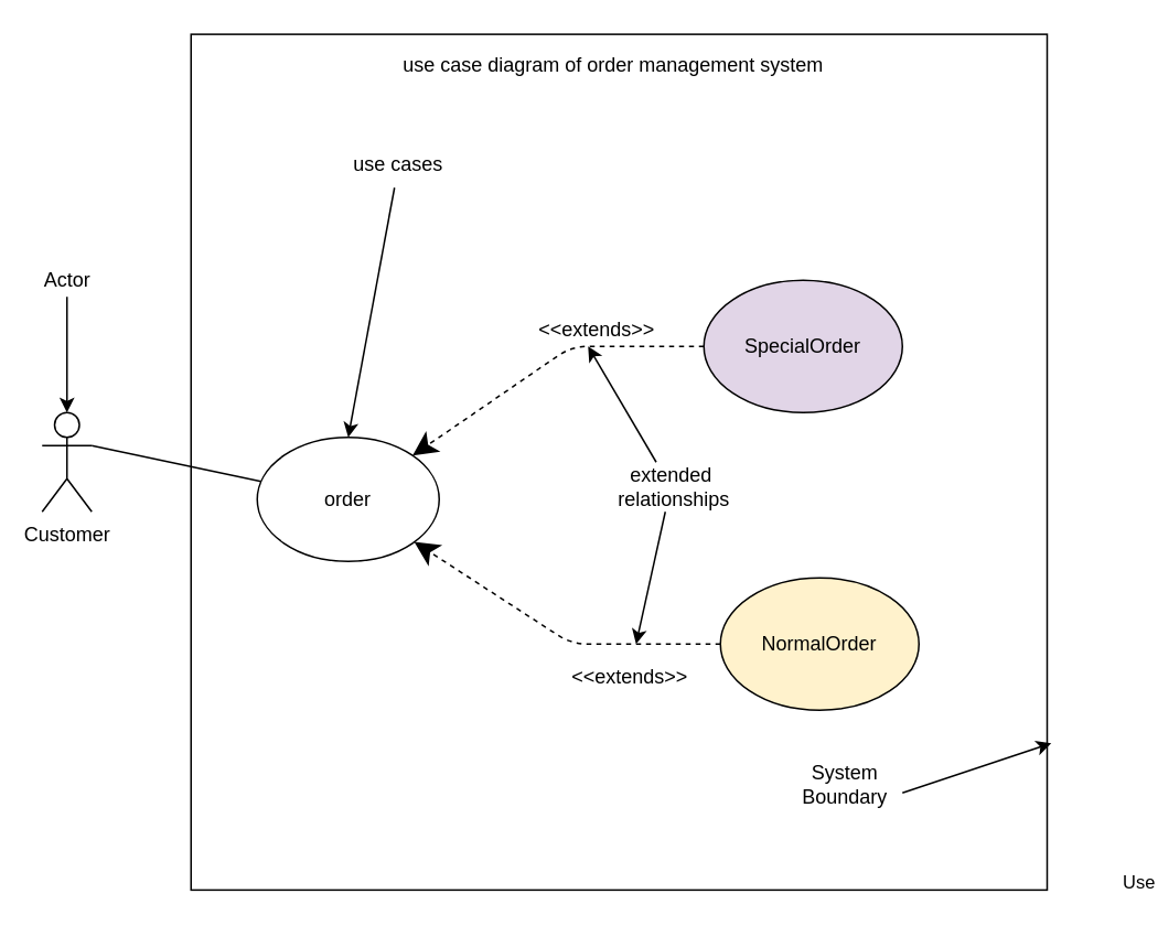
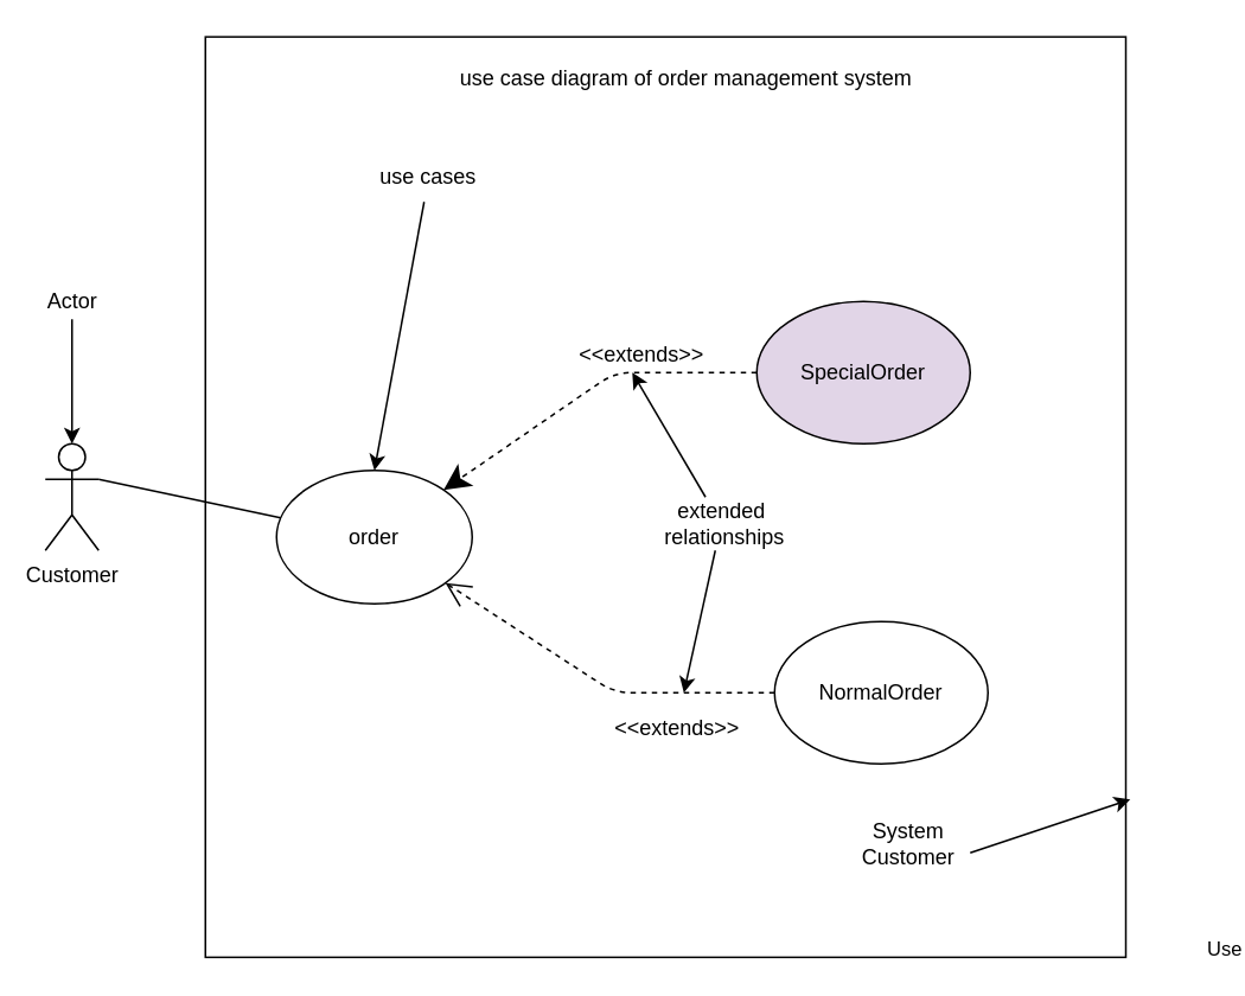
  <mxCell id="0" />
  <mxCell id="1" parent="0" />
  <mxCell id="2" value="Customer" style="shape=umlActor;verticalLabelPosition=bottom;labelBackgroundColor=#ffffff;verticalAlign=top;html=1;outlineConnect=0;" vertex="1" parent="1"><mxGeometry x="25" y="249" width="30" height="60" as="geometry" /></mxCell>
  <mxCell id="3" value="" style="whiteSpace=wrap;html=1;aspect=fixed;" vertex="1" parent="1"><mxGeometry x="115" y="20.25" width="517.5" height="517.5" as="geometry" /></mxCell>
  <mxCell id="4" value="order" style="ellipse;whiteSpace=wrap;html=1;" vertex="1" parent="1"><mxGeometry x="155" y="264" width="110" height="75" as="geometry" /></mxCell>
  <mxCell id="5" value="SpecialOrder" style="ellipse;whiteSpace=wrap;html=1;fillColor=#e1d5e7;" vertex="1" parent="1"><mxGeometry x="425" y="169" width="120" height="80" as="geometry" /></mxCell>
- <mxCell id="6" value="NormalOrder" style="ellipse;whiteSpace=wrap;html=1;fillColor=#fff2cc;" vertex="1" parent="1"><mxGeometry x="435" y="349" width="120" height="80" as="geometry" /></mxCell>
+ <mxCell id="6" value="NormalOrder" style="ellipse;whiteSpace=wrap;html=1;" vertex="1" parent="1"><mxGeometry x="435" y="349" width="120" height="80" as="geometry" /></mxCell>
  <mxCell id="7" value="" style="endArrow=classic;endSize=12;dashed=1;html=1;" edge="1" parent="1" source="5" target="4"><mxGeometry x="0.052" y="49" width="160" relative="1" as="geometry"><mxPoint x="205" y="299" as="sourcePoint" /><mxPoint x="365" y="299" as="targetPoint" /><Array as="points"><mxPoint x="345" y="209" /></Array><mxPoint as="offset" /></mxGeometry></mxCell>
- <mxCell id="8" value="Use" style="endArrow=classic;endSize=12;dashed=1;html=1;exitX=0;exitY=0.5;exitDx=0;exitDy=0;" edge="1" parent="1" source="6" target="4"><mxGeometry x="0.011" y="-416" width="160" relative="1" as="geometry"><mxPoint x="255" y="379" as="sourcePoint" /><mxPoint x="415" y="379" as="targetPoint" /><Array as="points"><mxPoint x="345" y="389" /></Array><mxPoint x="127" y="500" as="offset" /></mxGeometry></mxCell>
+ <mxCell id="8" value="Use" style="endArrow=open;endSize=12;dashed=1;html=1;exitX=0;exitY=0.5;exitDx=0;exitDy=0;" edge="1" parent="1" source="6" target="4"><mxGeometry x="0.011" y="-416" width="160" relative="1" as="geometry"><mxPoint x="255" y="379" as="sourcePoint" /><mxPoint x="415" y="379" as="targetPoint" /><Array as="points"><mxPoint x="345" y="389" /></Array><mxPoint x="127" y="500" as="offset" /></mxGeometry></mxCell>
  <mxCell id="9" value="" style="endArrow=none;html=1;entryX=1;entryY=0.333;entryDx=0;entryDy=0;entryPerimeter=0;" edge="1" parent="1" source="4" target="2"><mxGeometry width="50" height="50" relative="1" as="geometry"><mxPoint x="265" y="349" as="sourcePoint" /><mxPoint x="315" y="299" as="targetPoint" /></mxGeometry></mxCell>
  <mxCell id="10" value="" style="endArrow=classic;html=1;entryX=0.5;entryY=0;entryDx=0;entryDy=0;entryPerimeter=0;" edge="1" parent="1" target="2"><mxGeometry width="50" height="50" relative="1" as="geometry"><mxPoint x="40" y="179" as="sourcePoint" /><mxPoint x="55" y="159" as="targetPoint" /></mxGeometry></mxCell>
  <mxCell id="11" value="Actor" style="text;html=1;align=center;verticalAlign=middle;resizable=0;points=[];autosize=1;" vertex="1" parent="1"><mxGeometry x="20" y="159" width="40" height="20" as="geometry" /></mxCell>
  <mxCell id="12" value="" style="endArrow=classic;html=1;exitX=0.471;exitY=1.2;exitDx=0;exitDy=0;exitPerimeter=0;entryX=0.5;entryY=0;entryDx=0;entryDy=0;" edge="1" parent="1" source="13" target="4"><mxGeometry width="50" height="50" relative="1" as="geometry"><mxPoint x="235" y="159" as="sourcePoint" /><mxPoint x="285" y="109" as="targetPoint" /></mxGeometry></mxCell>
  <mxCell id="13" value="use cases" style="text;html=1;resizable=0;autosize=1;align=center;verticalAlign=middle;points=[];fillColor=none;strokeColor=none;rounded=0;" vertex="1" parent="1"><mxGeometry x="205" y="89" width="70" height="20" as="geometry" /></mxCell>
  <mxCell id="14" value="" style="endArrow=classic;html=1;" edge="1" parent="1" source="15"><mxGeometry width="50" height="50" relative="1" as="geometry"><mxPoint x="265" y="289" as="sourcePoint" /><mxPoint x="355" y="209" as="targetPoint" /></mxGeometry></mxCell>
  <mxCell id="15" value="extended&lt;br&gt;&amp;nbsp;relationships" style="text;html=1;align=center;verticalAlign=middle;resizable=0;points=[];autosize=1;" vertex="1" parent="1"><mxGeometry x="360" y="279" width="90" height="30" as="geometry" /></mxCell>
  <mxCell id="16" value="&amp;lt;&amp;lt;extends&amp;gt;&amp;gt;" style="text;html=1;align=center;verticalAlign=middle;resizable=0;points=[];autosize=1;" vertex="1" parent="1"><mxGeometry x="315" y="189" width="90" height="20" as="geometry" /></mxCell>
  <mxCell id="17" value="&amp;lt;&amp;lt;extends&amp;gt;&amp;gt;" style="text;html=1;align=center;verticalAlign=middle;resizable=0;points=[];autosize=1;" vertex="1" parent="1"><mxGeometry x="335" y="399" width="90" height="20" as="geometry" /></mxCell>
  <mxCell id="18" value="" style="endArrow=classic;html=1;" edge="1" parent="1" source="15"><mxGeometry width="50" height="50" relative="1" as="geometry"><mxPoint x="265" y="289" as="sourcePoint" /><mxPoint x="384" y="389" as="targetPoint" /></mxGeometry></mxCell>
- <mxCell id="19" value="System&lt;br&gt;Boundary" style="text;html=1;align=center;verticalAlign=middle;resizable=0;points=[];autosize=1;" vertex="1" parent="1"><mxGeometry x="475" y="459" width="70" height="30" as="geometry" /></mxCell>
+ <mxCell id="19" value="System&lt;br&gt;Customer" style="text;html=1;align=center;verticalAlign=middle;resizable=0;points=[];autosize=1;" vertex="1" parent="1"><mxGeometry x="475" y="459" width="70" height="30" as="geometry" /></mxCell>
  <mxCell id="20" value="" style="endArrow=classic;html=1;exitX=1;exitY=0.667;exitDx=0;exitDy=0;exitPerimeter=0;" edge="1" parent="1" source="19"><mxGeometry width="50" height="50" relative="1" as="geometry"><mxPoint x="565" y="499" as="sourcePoint" /><mxPoint x="635" y="449" as="targetPoint" /></mxGeometry></mxCell>
- <mxCell id="21" value="use case diagram of order management system" style="text;html=1;align=center;verticalAlign=middle;resizable=0;points=[];autosize=1;" vertex="1" parent="1"><mxGeometry x="235" y="29" width="270" height="20" as="geometry" /></mxCell>
+ <mxCell id="21" value="use case diagram of order management system" style="text;html=1;align=center;verticalAlign=middle;resizable=0;points=[];autosize=1;" vertex="1" parent="1"><mxGeometry x="250" y="34" width="270" height="20" as="geometry" /></mxCell>
